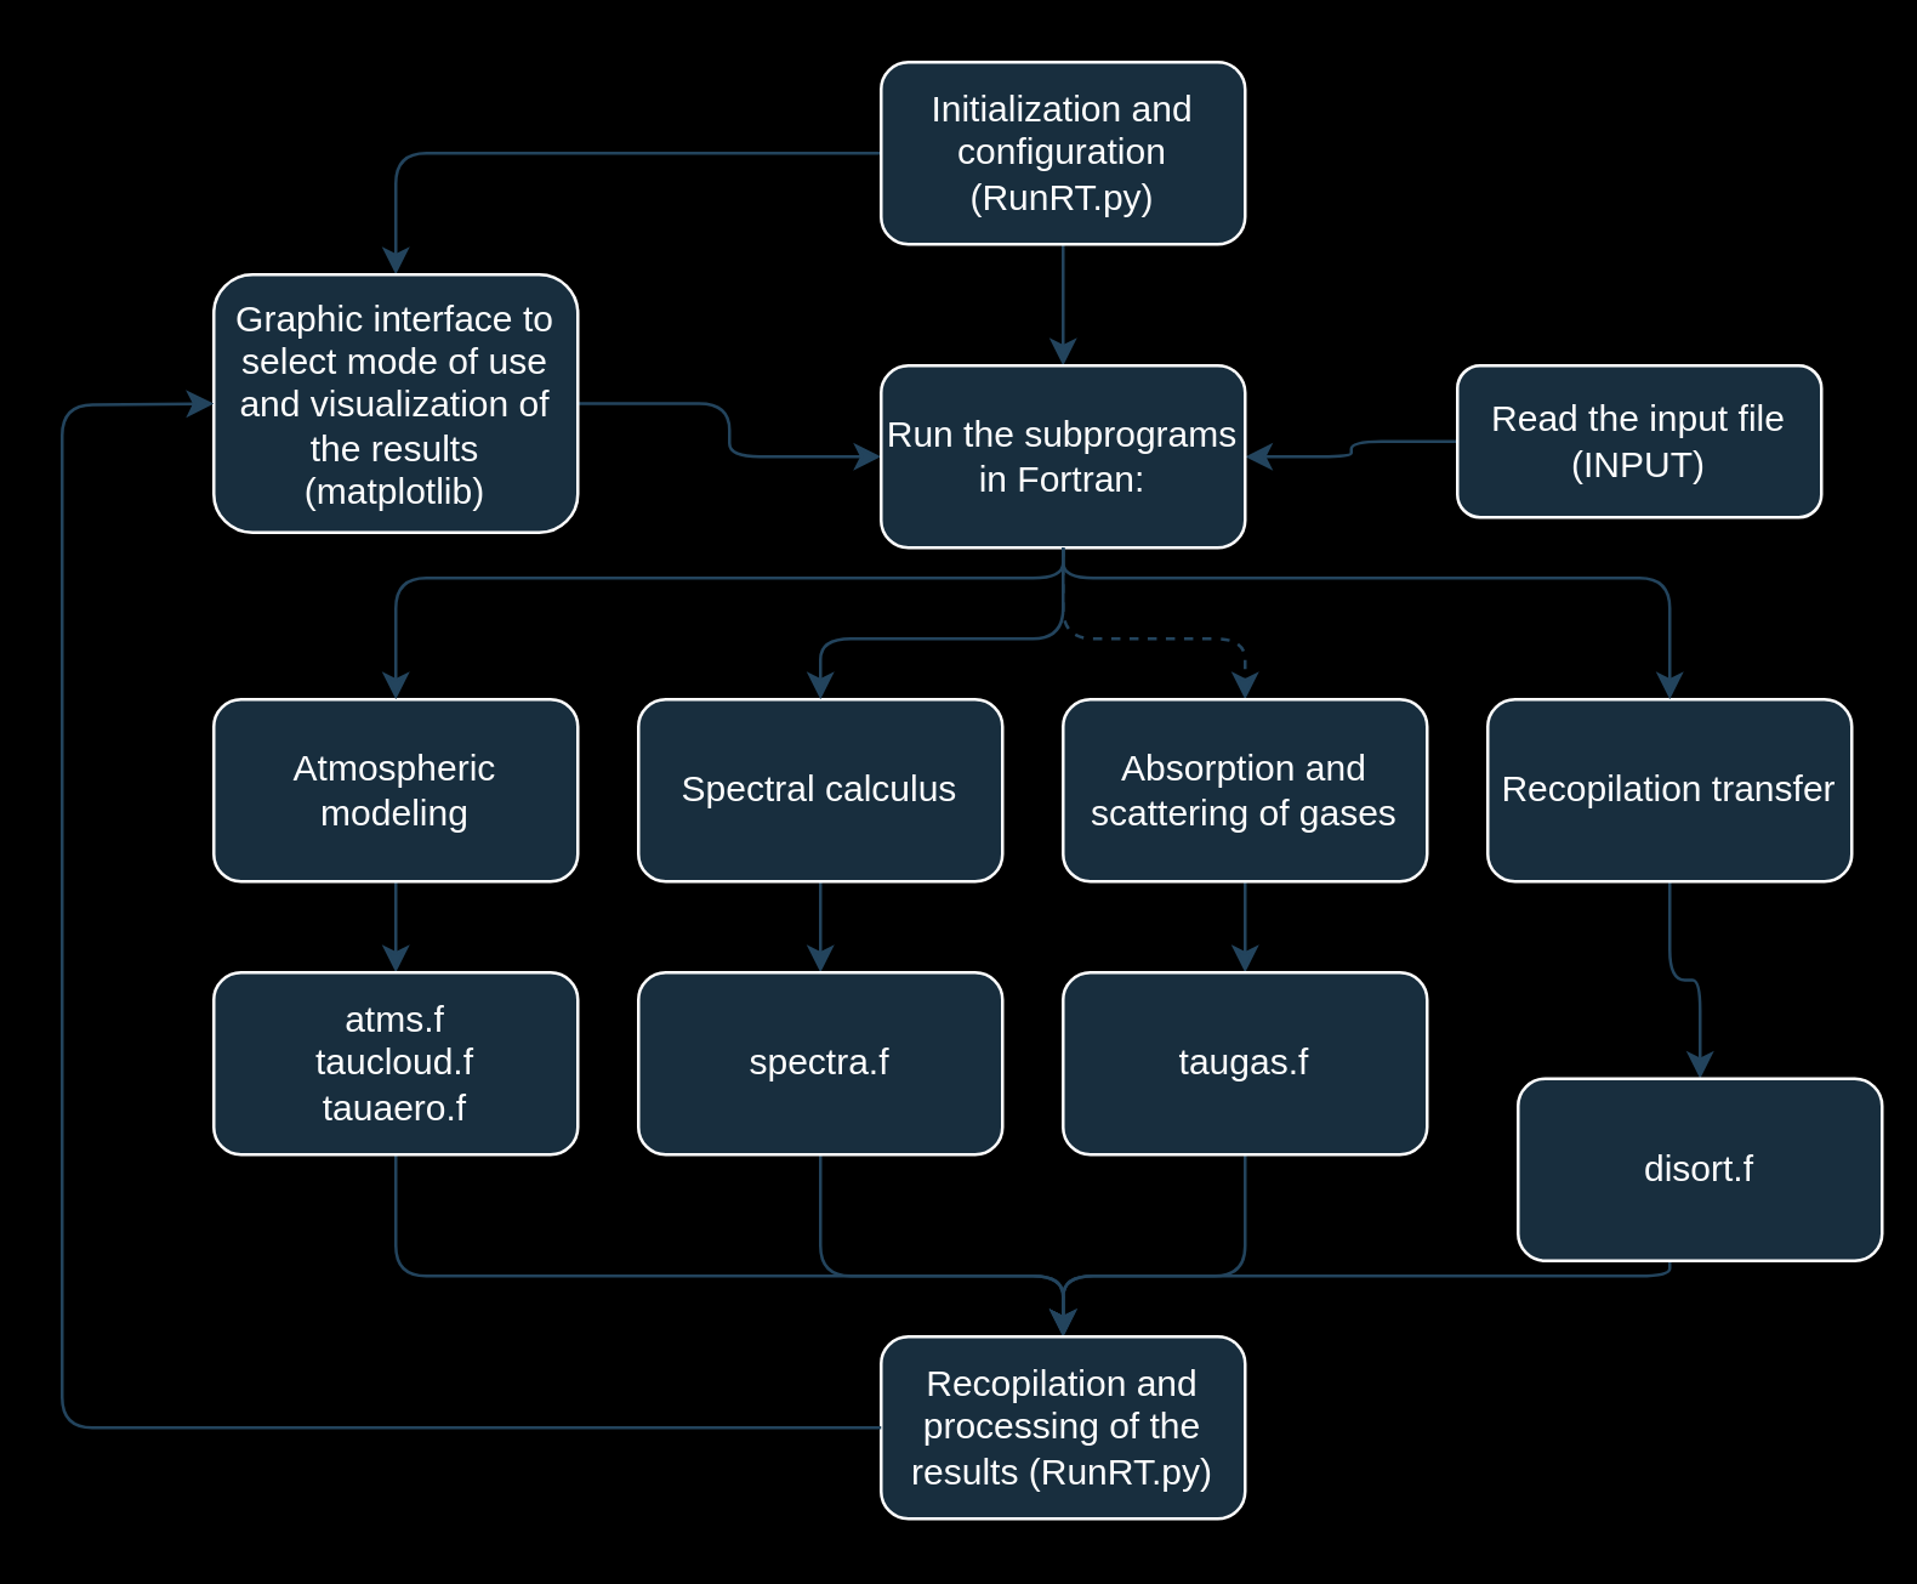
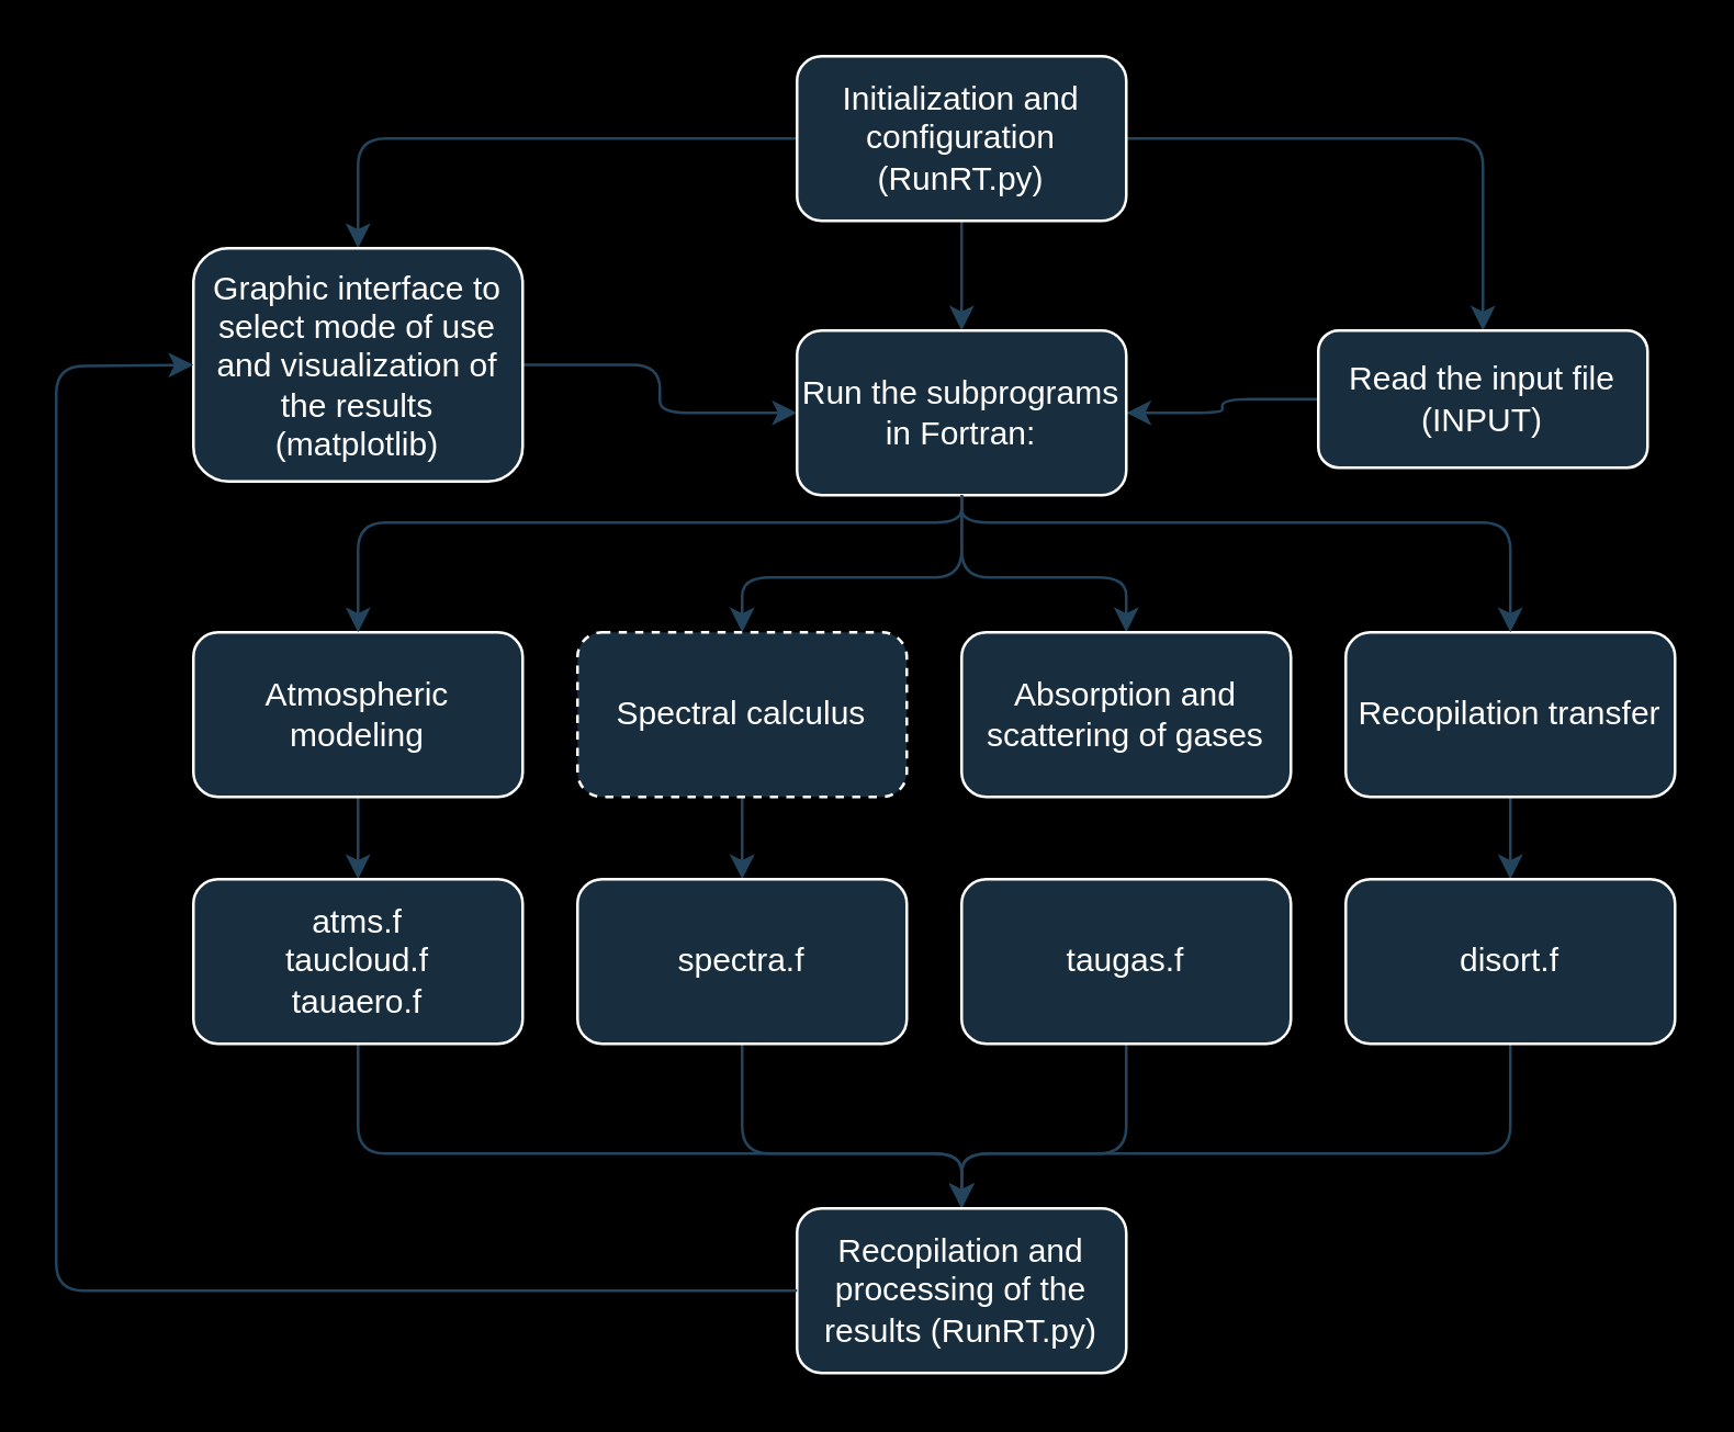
  <mxCell id="0" />
  <mxCell id="1" parent="0" />
+ <mxCell id="2" value="" style="edgeStyle=orthogonalEdgeStyle;rounded=1;orthogonalLoop=1;jettySize=auto;html=1;labelBackgroundColor=none;strokeColor=#23445D;fontColor=default;" edge="1" parent="1" source="5" target="7"><mxGeometry relative="1" as="geometry" /></mxCell>
  <mxCell id="3" value="" style="edgeStyle=orthogonalEdgeStyle;rounded=1;orthogonalLoop=1;jettySize=auto;html=1;labelBackgroundColor=none;strokeColor=#23445D;fontColor=default;" edge="1" parent="1" source="5" target="9"><mxGeometry relative="1" as="geometry" /></mxCell>
  <mxCell id="4" value="" style="edgeStyle=orthogonalEdgeStyle;rounded=1;orthogonalLoop=1;jettySize=auto;html=1;labelBackgroundColor=none;strokeColor=#23445D;fontColor=default;" edge="1" parent="1" source="5" target="11"><mxGeometry relative="1" as="geometry" /></mxCell>
  <mxCell id="5" value="Initialization and configuration (RunRT.py)" style="rounded=1;whiteSpace=wrap;html=1;labelBackgroundColor=none;fillColor=#182E3E;strokeColor=#FFFFFF;fontColor=#FFFFFF;" vertex="1" parent="1"><mxGeometry x="290" y="20" width="120" height="60" as="geometry" /></mxCell>
  <mxCell id="6" value="" style="edgeStyle=orthogonalEdgeStyle;rounded=1;orthogonalLoop=1;jettySize=auto;html=1;labelBackgroundColor=none;strokeColor=#23445D;fontColor=default;" edge="1" parent="1" source="7" target="11"><mxGeometry relative="1" as="geometry" /></mxCell>
  <mxCell id="7" value="Read the input file (INPUT)" style="rounded=1;whiteSpace=wrap;html=1;labelBackgroundColor=none;fillColor=#182E3E;strokeColor=#FFFFFF;fontColor=#FFFFFF;" vertex="1" parent="1"><mxGeometry x="480" y="120" width="120" height="50" as="geometry" /></mxCell>
  <mxCell id="8" value="" style="edgeStyle=orthogonalEdgeStyle;rounded=1;orthogonalLoop=1;jettySize=auto;html=1;labelBackgroundColor=none;strokeColor=#23445D;fontColor=default;" edge="1" parent="1" source="9" target="11"><mxGeometry relative="1" as="geometry" /></mxCell>
  <mxCell id="9" value="Graphic interface to select mode of use and visualization of the results (matplotlib)" style="rounded=1;whiteSpace=wrap;html=1;labelBackgroundColor=none;fillColor=#182E3E;strokeColor=#FFFFFF;fontColor=#FFFFFF;" vertex="1" parent="1"><mxGeometry x="70" y="90" width="120" height="85" as="geometry" /></mxCell>
- <mxCell id="10" value="" style="edgeStyle=orthogonalEdgeStyle;rounded=1;orthogonalLoop=1;jettySize=auto;html=1;labelBackgroundColor=none;strokeColor=#23445D;fontColor=default;dashed=1;" edge="1" parent="1" source="11" target="17"><mxGeometry relative="1" as="geometry"><Array as="points"><mxPoint x="350" y="210" /><mxPoint x="410" y="210" /></Array></mxGeometry></mxCell>
+ <mxCell id="10" value="" style="edgeStyle=orthogonalEdgeStyle;rounded=1;orthogonalLoop=1;jettySize=auto;html=1;labelBackgroundColor=none;strokeColor=#23445D;fontColor=default;" edge="1" parent="1" source="11" target="17"><mxGeometry relative="1" as="geometry"><Array as="points"><mxPoint x="350" y="210" /><mxPoint x="410" y="210" /></Array></mxGeometry></mxCell>
  <mxCell id="11" value="Run the subprograms in Fortran:" style="rounded=1;whiteSpace=wrap;html=1;labelBackgroundColor=none;fillColor=#182E3E;strokeColor=#FFFFFF;fontColor=#FFFFFF;" vertex="1" parent="1"><mxGeometry x="290" y="120" width="120" height="60" as="geometry" /></mxCell>
  <mxCell id="12" value="" style="edgeStyle=orthogonalEdgeStyle;rounded=1;orthogonalLoop=1;jettySize=auto;html=1;labelBackgroundColor=none;strokeColor=#23445D;fontColor=default;" edge="1" parent="1" source="13" target="24"><mxGeometry relative="1" as="geometry" /></mxCell>
  <mxCell id="13" value="Atmospheric modeling" style="rounded=1;whiteSpace=wrap;html=1;labelBackgroundColor=none;fillColor=#182E3E;strokeColor=#FFFFFF;fontColor=#FFFFFF;" vertex="1" parent="1"><mxGeometry x="70" y="230" width="120" height="60" as="geometry" /></mxCell>
  <mxCell id="14" value="" style="edgeStyle=orthogonalEdgeStyle;rounded=1;orthogonalLoop=1;jettySize=auto;html=1;labelBackgroundColor=none;strokeColor=#23445D;fontColor=default;" edge="1" parent="1" source="15" target="26"><mxGeometry relative="1" as="geometry" /></mxCell>
- <mxCell id="15" value="Spectral calculus" style="rounded=1;whiteSpace=wrap;html=1;labelBackgroundColor=none;fillColor=#182E3E;strokeColor=#FFFFFF;fontColor=#FFFFFF;" vertex="1" parent="1"><mxGeometry x="210" y="230" width="120" height="60" as="geometry" /></mxCell>
- <mxCell id="16" value="" style="edgeStyle=orthogonalEdgeStyle;rounded=1;orthogonalLoop=1;jettySize=auto;html=1;labelBackgroundColor=none;strokeColor=#23445D;fontColor=default;" edge="1" parent="1" source="17" target="28"><mxGeometry relative="1" as="geometry" /></mxCell>
+ <mxCell id="15" value="Spectral calculus" style="rounded=1;whiteSpace=wrap;html=1;labelBackgroundColor=none;fillColor=#182E3E;strokeColor=#FFFFFF;fontColor=#FFFFFF;dashed=1;" vertex="1" parent="1"><mxGeometry x="210" y="230" width="120" height="60" as="geometry" /></mxCell>
  <mxCell id="17" value="Absorption and scattering of gases" style="rounded=1;whiteSpace=wrap;html=1;labelBackgroundColor=none;fillColor=#182E3E;strokeColor=#FFFFFF;fontColor=#FFFFFF;" vertex="1" parent="1"><mxGeometry x="350" y="230" width="120" height="60" as="geometry" /></mxCell>
  <mxCell id="18" value="" style="edgeStyle=orthogonalEdgeStyle;rounded=1;orthogonalLoop=1;jettySize=auto;html=1;labelBackgroundColor=none;strokeColor=#23445D;fontColor=default;" edge="1" parent="1" source="19" target="30"><mxGeometry relative="1" as="geometry" /></mxCell>
  <mxCell id="19" value="Recopilation transfer" style="rounded=1;whiteSpace=wrap;html=1;labelBackgroundColor=none;fillColor=#182E3E;strokeColor=#FFFFFF;fontColor=#FFFFFF;" vertex="1" parent="1"><mxGeometry x="490" y="230" width="120" height="60" as="geometry" /></mxCell>
  <mxCell id="20" value="" style="edgeStyle=orthogonalEdgeStyle;rounded=1;orthogonalLoop=1;jettySize=auto;html=1;exitX=0.5;exitY=1;exitDx=0;exitDy=0;entryX=0.5;entryY=0;entryDx=0;entryDy=0;labelBackgroundColor=none;strokeColor=#23445D;fontColor=default;" edge="1" parent="1" source="11" target="19"><mxGeometry relative="1" as="geometry"><mxPoint x="370" y="192.5" as="sourcePoint" /><mxPoint x="430" y="242.5" as="targetPoint" /><Array as="points"><mxPoint x="350" y="190" /><mxPoint x="550" y="190" /></Array></mxGeometry></mxCell>
  <mxCell id="21" value="" style="edgeStyle=orthogonalEdgeStyle;rounded=1;orthogonalLoop=1;jettySize=auto;html=1;entryX=0.5;entryY=0;entryDx=0;entryDy=0;labelBackgroundColor=none;strokeColor=#23445D;fontColor=default;" edge="1" parent="1" target="15"><mxGeometry relative="1" as="geometry"><mxPoint x="350" y="180" as="sourcePoint" /><mxPoint x="420" y="240" as="targetPoint" /><Array as="points"><mxPoint x="350" y="210" /><mxPoint x="270" y="210" /></Array></mxGeometry></mxCell>
  <mxCell id="22" value="" style="edgeStyle=orthogonalEdgeStyle;rounded=1;orthogonalLoop=1;jettySize=auto;html=1;exitX=0.5;exitY=1;exitDx=0;exitDy=0;entryX=0.5;entryY=0;entryDx=0;entryDy=0;labelBackgroundColor=none;strokeColor=#23445D;fontColor=default;" edge="1" parent="1" target="13"><mxGeometry relative="1" as="geometry"><mxPoint x="350" y="180" as="sourcePoint" /><mxPoint x="130" y="220" as="targetPoint" /><Array as="points"><mxPoint x="350" y="190" /><mxPoint x="130" y="190" /></Array></mxGeometry></mxCell>
  <mxCell id="23" value="" style="edgeStyle=orthogonalEdgeStyle;rounded=1;orthogonalLoop=1;jettySize=auto;html=1;labelBackgroundColor=none;strokeColor=#23445D;fontColor=default;" edge="1" parent="1" source="24" target="31"><mxGeometry relative="1" as="geometry"><Array as="points"><mxPoint x="130" y="420" /><mxPoint x="350" y="420" /></Array></mxGeometry></mxCell>
  <mxCell id="24" value="atms.f&lt;br&gt;taucloud.f&lt;br&gt;tauaero.f" style="rounded=1;whiteSpace=wrap;html=1;labelBackgroundColor=none;fillColor=#182E3E;strokeColor=#FFFFFF;fontColor=#FFFFFF;" vertex="1" parent="1"><mxGeometry x="70" y="320" width="120" height="60" as="geometry" /></mxCell>
  <mxCell id="25" value="" style="edgeStyle=orthogonalEdgeStyle;rounded=1;orthogonalLoop=1;jettySize=auto;html=1;labelBackgroundColor=none;strokeColor=#23445D;fontColor=default;" edge="1" parent="1" source="26" target="31"><mxGeometry relative="1" as="geometry"><Array as="points"><mxPoint x="270" y="420" /><mxPoint x="350" y="420" /></Array></mxGeometry></mxCell>
  <mxCell id="26" value="spectra.f" style="rounded=1;whiteSpace=wrap;html=1;labelBackgroundColor=none;fillColor=#182E3E;strokeColor=#FFFFFF;fontColor=#FFFFFF;" vertex="1" parent="1"><mxGeometry x="210" y="320" width="120" height="60" as="geometry" /></mxCell>
  <mxCell id="27" value="" style="edgeStyle=orthogonalEdgeStyle;rounded=1;orthogonalLoop=1;jettySize=auto;html=1;labelBackgroundColor=none;strokeColor=#23445D;fontColor=default;" edge="1" parent="1" source="28" target="31"><mxGeometry relative="1" as="geometry"><Array as="points"><mxPoint x="410" y="420" /><mxPoint x="350" y="420" /></Array></mxGeometry></mxCell>
  <mxCell id="28" value="taugas.f" style="rounded=1;whiteSpace=wrap;html=1;labelBackgroundColor=none;fillColor=#182E3E;strokeColor=#FFFFFF;fontColor=#FFFFFF;" vertex="1" parent="1"><mxGeometry x="350" y="320" width="120" height="60" as="geometry" /></mxCell>
  <mxCell id="29" value="" style="edgeStyle=orthogonalEdgeStyle;rounded=1;orthogonalLoop=1;jettySize=auto;html=1;labelBackgroundColor=none;strokeColor=#23445D;fontColor=default;" edge="1" parent="1" source="30" target="31"><mxGeometry relative="1" as="geometry"><Array as="points"><mxPoint x="550" y="420" /><mxPoint x="350" y="420" /></Array></mxGeometry></mxCell>
- <mxCell id="30" value="disort.f" style="rounded=1;whiteSpace=wrap;html=1;labelBackgroundColor=none;fillColor=#182E3E;strokeColor=#FFFFFF;fontColor=#FFFFFF;" vertex="1" parent="1"><mxGeometry x="500" y="355" width="120" height="60" as="geometry" /></mxCell>
+ <mxCell id="30" value="disort.f" style="rounded=1;whiteSpace=wrap;html=1;labelBackgroundColor=none;fillColor=#182E3E;strokeColor=#FFFFFF;fontColor=#FFFFFF;" vertex="1" parent="1"><mxGeometry x="490" y="320" width="120" height="60" as="geometry" /></mxCell>
  <mxCell id="31" value="Recopilation and processing of the results (RunRT.py)" style="rounded=1;whiteSpace=wrap;html=1;labelBackgroundColor=none;fillColor=#182E3E;strokeColor=#FFFFFF;fontColor=#FFFFFF;" vertex="1" parent="1"><mxGeometry x="290" y="440" width="120" height="60" as="geometry" /></mxCell>
  <mxCell id="32" value="" style="endArrow=classic;html=1;rounded=1;entryX=0;entryY=0.5;entryDx=0;entryDy=0;exitX=0;exitY=0.5;exitDx=0;exitDy=0;labelBackgroundColor=none;strokeColor=#23445D;fontColor=default;" edge="1" parent="1" source="31" target="9"><mxGeometry width="50" height="50" relative="1" as="geometry"><mxPoint x="240" y="360" as="sourcePoint" /><mxPoint x="290" y="310" as="targetPoint" /><Array as="points"><mxPoint x="20" y="470" /><mxPoint x="20" y="133" /></Array></mxGeometry></mxCell>
